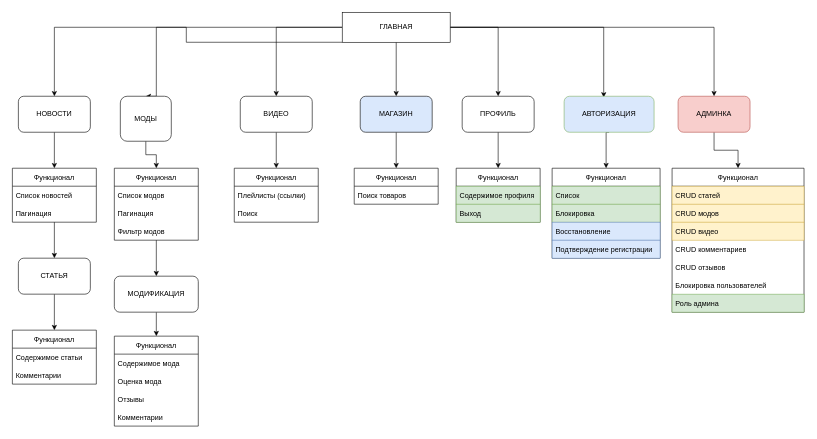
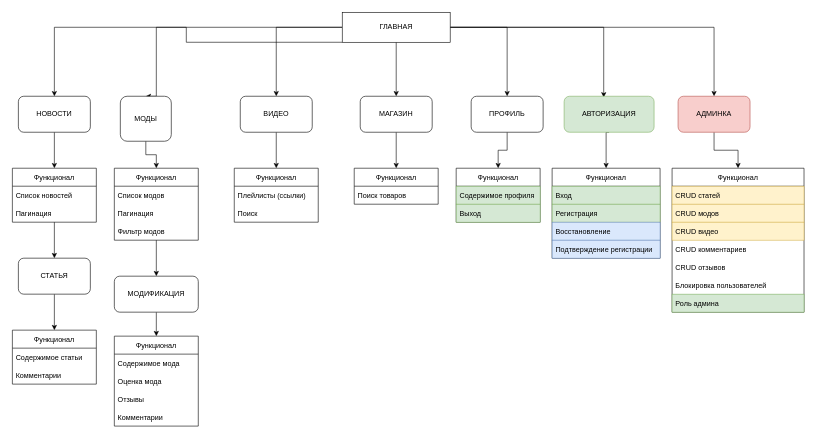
  <mxCell id="0" />
  <mxCell id="1" parent="0" />
  <mxCell id="2" style="edgeStyle=orthogonalEdgeStyle;rounded=0;orthogonalLoop=1;jettySize=auto;html=1;entryX=0.5;entryY=0;entryDx=0;entryDy=0;" parent="1" source="9" target="17" edge="1"><mxGeometry relative="1" as="geometry" /></mxCell>
  <mxCell id="3" style="edgeStyle=orthogonalEdgeStyle;rounded=0;orthogonalLoop=1;jettySize=auto;html=1;exitX=0;exitY=0.5;exitDx=0;exitDy=0;entryX=0.5;entryY=0;entryDx=0;entryDy=0;" parent="1" source="9" target="11" edge="1"><mxGeometry relative="1" as="geometry"><mxPoint x="170" y="110" as="targetPoint" /></mxGeometry></mxCell>
  <mxCell id="4" style="edgeStyle=orthogonalEdgeStyle;rounded=0;orthogonalLoop=1;jettySize=auto;html=1;exitX=0;exitY=1;exitDx=0;exitDy=0;entryX=0.5;entryY=0;entryDx=0;entryDy=0;" parent="1" source="9" target="13" edge="1"><mxGeometry relative="1" as="geometry"><Array as="points"><mxPoint x="310" y="45" /><mxPoint x="260" y="45" /><mxPoint x="260" y="160" /></Array></mxGeometry></mxCell>
  <mxCell id="5" style="edgeStyle=orthogonalEdgeStyle;rounded=0;orthogonalLoop=1;jettySize=auto;html=1;entryX=0.5;entryY=0;entryDx=0;entryDy=0;" parent="1" source="9" target="15" edge="1"><mxGeometry relative="1" as="geometry" /></mxCell>
  <mxCell id="6" style="edgeStyle=orthogonalEdgeStyle;rounded=0;orthogonalLoop=1;jettySize=auto;html=1;exitX=1;exitY=0.5;exitDx=0;exitDy=0;entryX=0.5;entryY=0;entryDx=0;entryDy=0;" parent="1" source="9" target="45" edge="1"><mxGeometry relative="1" as="geometry" /></mxCell>
  <mxCell id="7" style="edgeStyle=orthogonalEdgeStyle;rounded=0;orthogonalLoop=1;jettySize=auto;html=1;exitX=1;exitY=0.5;exitDx=0;exitDy=0;entryX=0.5;entryY=0;entryDx=0;entryDy=0;" parent="1" source="9" target="57" edge="1"><mxGeometry relative="1" as="geometry" /></mxCell>
  <mxCell id="8" style="edgeStyle=orthogonalEdgeStyle;rounded=0;orthogonalLoop=1;jettySize=auto;html=1;exitX=1;exitY=0.5;exitDx=0;exitDy=0;entryX=0.44;entryY=0.033;entryDx=0;entryDy=0;entryPerimeter=0;" edge="1" parent="1" source="9" target="47"><mxGeometry relative="1" as="geometry" /></mxCell>
  <mxCell id="9" value="&lt;div&gt;ГЛАВНАЯ&lt;/div&gt;" style="rounded=0;whiteSpace=wrap;html=1;" parent="1" vertex="1"><mxGeometry x="570" y="20" width="180" height="50" as="geometry" /></mxCell>
  <mxCell id="10" style="edgeStyle=orthogonalEdgeStyle;rounded=0;orthogonalLoop=1;jettySize=auto;html=1;exitX=0.5;exitY=1;exitDx=0;exitDy=0;entryX=0.5;entryY=0;entryDx=0;entryDy=0;" parent="1" source="11" target="19" edge="1"><mxGeometry relative="1" as="geometry" /></mxCell>
  <mxCell id="11" value="НОВОСТИ" style="rounded=1;whiteSpace=wrap;html=1;" parent="1" vertex="1"><mxGeometry x="30" y="160" width="120" height="60" as="geometry" /></mxCell>
  <mxCell id="12" style="edgeStyle=orthogonalEdgeStyle;rounded=0;orthogonalLoop=1;jettySize=auto;html=1;exitX=0.5;exitY=1;exitDx=0;exitDy=0;entryX=0.5;entryY=0;entryDx=0;entryDy=0;" parent="1" source="13" target="25" edge="1"><mxGeometry relative="1" as="geometry" /></mxCell>
  <mxCell id="13" value="МОДЫ" style="rounded=1;whiteSpace=wrap;html=1;" parent="1" vertex="1"><mxGeometry x="200" y="160" width="85" height="75" as="geometry" /></mxCell>
  <mxCell id="14" style="edgeStyle=orthogonalEdgeStyle;rounded=0;orthogonalLoop=1;jettySize=auto;html=1;exitX=0.5;exitY=1;exitDx=0;exitDy=0;entryX=0.5;entryY=0;entryDx=0;entryDy=0;" parent="1" source="15" target="41" edge="1"><mxGeometry relative="1" as="geometry" /></mxCell>
  <mxCell id="15" value="ВИДЕО" style="rounded=1;whiteSpace=wrap;html=1;" parent="1" vertex="1"><mxGeometry x="400" y="160" width="120" height="60" as="geometry" /></mxCell>
  <mxCell id="16" style="edgeStyle=orthogonalEdgeStyle;rounded=0;orthogonalLoop=1;jettySize=auto;html=1;exitX=0.5;exitY=1;exitDx=0;exitDy=0;entryX=0.5;entryY=0;entryDx=0;entryDy=0;" parent="1" source="17" target="29" edge="1"><mxGeometry relative="1" as="geometry" /></mxCell>
- <mxCell id="17" value="МАГАЗИН" style="rounded=1;whiteSpace=wrap;html=1;fillColor=#dae8fc;" parent="1" vertex="1"><mxGeometry x="600" y="160" width="120" height="60" as="geometry" /></mxCell>
+ <mxCell id="17" value="МАГАЗИН" style="rounded=1;whiteSpace=wrap;html=1;" parent="1" vertex="1"><mxGeometry x="600" y="160" width="120" height="60" as="geometry" /></mxCell>
  <mxCell id="18" style="edgeStyle=orthogonalEdgeStyle;rounded=0;orthogonalLoop=1;jettySize=auto;html=1;exitX=0.5;exitY=1;exitDx=0;exitDy=0;entryX=0.5;entryY=0;entryDx=0;entryDy=0;" parent="1" source="19" target="23" edge="1"><mxGeometry relative="1" as="geometry" /></mxCell>
  <mxCell id="19" value="Функционал" style="swimlane;fontStyle=0;childLayout=stackLayout;horizontal=1;startSize=30;horizontalStack=0;resizeParent=1;resizeParentMax=0;resizeLast=0;collapsible=1;marginBottom=0;" parent="1" vertex="1"><mxGeometry x="20" y="280" width="140" height="90" as="geometry" /></mxCell>
  <mxCell id="20" value="Список новостей" style="text;strokeColor=none;fillColor=none;align=left;verticalAlign=middle;spacingLeft=4;spacingRight=4;overflow=hidden;points=[[0,0.5],[1,0.5]];portConstraint=eastwest;rotatable=0;" parent="19" vertex="1"><mxGeometry y="30" width="140" height="30" as="geometry" /></mxCell>
  <mxCell id="21" value="Пагинация" style="text;strokeColor=none;fillColor=none;align=left;verticalAlign=middle;spacingLeft=4;spacingRight=4;overflow=hidden;points=[[0,0.5],[1,0.5]];portConstraint=eastwest;rotatable=0;" parent="19" vertex="1"><mxGeometry y="60" width="140" height="30" as="geometry" /></mxCell>
  <mxCell id="22" style="edgeStyle=orthogonalEdgeStyle;rounded=0;orthogonalLoop=1;jettySize=auto;html=1;exitX=0.5;exitY=1;exitDx=0;exitDy=0;entryX=0.5;entryY=0;entryDx=0;entryDy=0;" parent="1" source="23" target="33" edge="1"><mxGeometry relative="1" as="geometry" /></mxCell>
  <mxCell id="23" value="СТАТЬЯ" style="rounded=1;whiteSpace=wrap;html=1;" parent="1" vertex="1"><mxGeometry x="30" y="430" width="120" height="60" as="geometry" /></mxCell>
  <mxCell id="24" style="edgeStyle=orthogonalEdgeStyle;rounded=0;orthogonalLoop=1;jettySize=auto;html=1;exitX=0.5;exitY=1;exitDx=0;exitDy=0;entryX=0.5;entryY=0;entryDx=0;entryDy=0;" parent="1" source="25" target="32" edge="1"><mxGeometry relative="1" as="geometry" /></mxCell>
  <mxCell id="25" value="Функционал" style="swimlane;fontStyle=0;childLayout=stackLayout;horizontal=1;startSize=30;horizontalStack=0;resizeParent=1;resizeParentMax=0;resizeLast=0;collapsible=1;marginBottom=0;" parent="1" vertex="1"><mxGeometry x="190" y="280" width="140" height="120" as="geometry" /></mxCell>
  <mxCell id="26" value="Список модов" style="text;strokeColor=none;fillColor=none;align=left;verticalAlign=middle;spacingLeft=4;spacingRight=4;overflow=hidden;points=[[0,0.5],[1,0.5]];portConstraint=eastwest;rotatable=0;" parent="25" vertex="1"><mxGeometry y="30" width="140" height="30" as="geometry" /></mxCell>
  <mxCell id="27" value="Пагинация" style="text;strokeColor=none;fillColor=none;align=left;verticalAlign=middle;spacingLeft=4;spacingRight=4;overflow=hidden;points=[[0,0.5],[1,0.5]];portConstraint=eastwest;rotatable=0;" parent="25" vertex="1"><mxGeometry y="60" width="140" height="30" as="geometry" /></mxCell>
  <mxCell id="28" value="Фильтр модов" style="text;strokeColor=none;fillColor=none;align=left;verticalAlign=middle;spacingLeft=4;spacingRight=4;overflow=hidden;points=[[0,0.5],[1,0.5]];portConstraint=eastwest;rotatable=0;" parent="25" vertex="1"><mxGeometry y="90" width="140" height="30" as="geometry" /></mxCell>
  <mxCell id="29" value="Функционал" style="swimlane;fontStyle=0;childLayout=stackLayout;horizontal=1;startSize=30;horizontalStack=0;resizeParent=1;resizeParentMax=0;resizeLast=0;collapsible=1;marginBottom=0;" parent="1" vertex="1"><mxGeometry x="590" y="280" width="140" height="60" as="geometry" /></mxCell>
  <mxCell id="30" value="Поиск товаров" style="text;strokeColor=none;fillColor=none;align=left;verticalAlign=middle;spacingLeft=4;spacingRight=4;overflow=hidden;points=[[0,0.5],[1,0.5]];portConstraint=eastwest;rotatable=0;" parent="29" vertex="1"><mxGeometry y="30" width="140" height="30" as="geometry" /></mxCell>
  <mxCell id="31" style="edgeStyle=orthogonalEdgeStyle;rounded=0;orthogonalLoop=1;jettySize=auto;html=1;exitX=0.5;exitY=1;exitDx=0;exitDy=0;entryX=0.5;entryY=0;entryDx=0;entryDy=0;" parent="1" source="32" target="36" edge="1"><mxGeometry relative="1" as="geometry" /></mxCell>
  <mxCell id="32" value="МОДИФИКАЦИЯ" style="rounded=1;whiteSpace=wrap;html=1;" parent="1" vertex="1"><mxGeometry x="190" y="460" width="140" height="60" as="geometry" /></mxCell>
  <mxCell id="33" value="Функционал" style="swimlane;fontStyle=0;childLayout=stackLayout;horizontal=1;startSize=30;horizontalStack=0;resizeParent=1;resizeParentMax=0;resizeLast=0;collapsible=1;marginBottom=0;" parent="1" vertex="1"><mxGeometry x="20" y="550" width="140" height="90" as="geometry" /></mxCell>
  <mxCell id="34" value="Содержимое статьи" style="text;strokeColor=none;fillColor=none;align=left;verticalAlign=middle;spacingLeft=4;spacingRight=4;overflow=hidden;points=[[0,0.5],[1,0.5]];portConstraint=eastwest;rotatable=0;" parent="33" vertex="1"><mxGeometry y="30" width="140" height="30" as="geometry" /></mxCell>
  <mxCell id="35" value="Комментарии" style="text;strokeColor=none;fillColor=none;align=left;verticalAlign=middle;spacingLeft=4;spacingRight=4;overflow=hidden;points=[[0,0.5],[1,0.5]];portConstraint=eastwest;rotatable=0;" parent="33" vertex="1"><mxGeometry y="60" width="140" height="30" as="geometry" /></mxCell>
  <mxCell id="36" value="Функционал" style="swimlane;fontStyle=0;childLayout=stackLayout;horizontal=1;startSize=30;horizontalStack=0;resizeParent=1;resizeParentMax=0;resizeLast=0;collapsible=1;marginBottom=0;" parent="1" vertex="1"><mxGeometry x="190" y="560" width="140" height="150" as="geometry" /></mxCell>
  <mxCell id="37" value="Содержимое мода" style="text;strokeColor=none;fillColor=none;align=left;verticalAlign=middle;spacingLeft=4;spacingRight=4;overflow=hidden;points=[[0,0.5],[1,0.5]];portConstraint=eastwest;rotatable=0;" parent="36" vertex="1"><mxGeometry y="30" width="140" height="30" as="geometry" /></mxCell>
  <mxCell id="38" value="Оценка мода" style="text;strokeColor=none;fillColor=none;align=left;verticalAlign=middle;spacingLeft=4;spacingRight=4;overflow=hidden;points=[[0,0.5],[1,0.5]];portConstraint=eastwest;rotatable=0;" parent="36" vertex="1"><mxGeometry y="60" width="140" height="30" as="geometry" /></mxCell>
  <mxCell id="39" value="Отзывы" style="text;strokeColor=none;fillColor=none;align=left;verticalAlign=middle;spacingLeft=4;spacingRight=4;overflow=hidden;points=[[0,0.5],[1,0.5]];portConstraint=eastwest;rotatable=0;" parent="36" vertex="1"><mxGeometry y="90" width="140" height="30" as="geometry" /></mxCell>
  <mxCell id="40" value="Комментарии" style="text;strokeColor=none;fillColor=none;align=left;verticalAlign=middle;spacingLeft=4;spacingRight=4;overflow=hidden;points=[[0,0.5],[1,0.5]];portConstraint=eastwest;rotatable=0;" parent="36" vertex="1"><mxGeometry y="120" width="140" height="30" as="geometry" /></mxCell>
  <mxCell id="41" value="Функционал" style="swimlane;fontStyle=0;childLayout=stackLayout;horizontal=1;startSize=30;horizontalStack=0;resizeParent=1;resizeParentMax=0;resizeLast=0;collapsible=1;marginBottom=0;" parent="1" vertex="1"><mxGeometry x="390" y="280" width="140" height="90" as="geometry"><mxRectangle x="410" y="320" width="100" height="30" as="alternateBounds" /></mxGeometry></mxCell>
  <mxCell id="42" value="Плейлисты (ссылки)" style="text;strokeColor=none;fillColor=none;align=left;verticalAlign=middle;spacingLeft=4;spacingRight=4;overflow=hidden;points=[[0,0.5],[1,0.5]];portConstraint=eastwest;rotatable=0;" parent="41" vertex="1"><mxGeometry y="30" width="140" height="30" as="geometry" /></mxCell>
  <mxCell id="43" value="Поиск" style="text;strokeColor=none;fillColor=none;align=left;verticalAlign=middle;spacingLeft=4;spacingRight=4;overflow=hidden;points=[[0,0.5],[1,0.5]];portConstraint=eastwest;rotatable=0;" parent="41" vertex="1"><mxGeometry y="60" width="140" height="30" as="geometry" /></mxCell>
  <mxCell id="44" value="" style="edgeStyle=orthogonalEdgeStyle;rounded=0;orthogonalLoop=1;jettySize=auto;html=1;entryX=0.5;entryY=0;entryDx=0;entryDy=0;" parent="1" source="45" target="53" edge="1"><mxGeometry relative="1" as="geometry" /></mxCell>
- <mxCell id="45" value="ПРОФИЛЬ" style="rounded=1;whiteSpace=wrap;html=1;" parent="1" vertex="1"><mxGeometry x="770" y="160" width="120" height="60" as="geometry" /></mxCell>
+ <mxCell id="45" value="ПРОФИЛЬ" style="rounded=1;whiteSpace=wrap;html=1;" parent="1" vertex="1"><mxGeometry x="785" y="160" width="120" height="60" as="geometry" /></mxCell>
  <mxCell id="46" style="edgeStyle=orthogonalEdgeStyle;rounded=0;orthogonalLoop=1;jettySize=auto;html=1;exitX=0.5;exitY=1;exitDx=0;exitDy=0;entryX=0.5;entryY=0;entryDx=0;entryDy=0;" parent="1" source="47" target="48" edge="1"><mxGeometry relative="1" as="geometry"><Array as="points"><mxPoint x="1010" y="220" /></Array></mxGeometry></mxCell>
- <mxCell id="47" value="АВТОРИЗАЦИЯ" style="rounded=1;whiteSpace=wrap;html=1;fillColor=#dae8fc;strokeColor=#82b366;" parent="1" vertex="1"><mxGeometry x="940" y="160" width="150" height="60" as="geometry" /></mxCell>
+ <mxCell id="47" value="АВТОРИЗАЦИЯ" style="rounded=1;whiteSpace=wrap;html=1;fillColor=#d5e8d4;strokeColor=#82b366;" parent="1" vertex="1"><mxGeometry x="940" y="160" width="150" height="60" as="geometry" /></mxCell>
  <mxCell id="48" value="Функционал" style="swimlane;fontStyle=0;childLayout=stackLayout;horizontal=1;startSize=30;horizontalStack=0;resizeParent=1;resizeParentMax=0;resizeLast=0;collapsible=1;marginBottom=0;" parent="1" vertex="1"><mxGeometry x="920" y="280" width="180" height="150" as="geometry" /></mxCell>
- <mxCell id="49" value="Список" style="text;strokeColor=#82b366;fillColor=#d5e8d4;align=left;verticalAlign=middle;spacingLeft=4;spacingRight=4;overflow=hidden;points=[[0,0.5],[1,0.5]];portConstraint=eastwest;rotatable=0;" parent="48" vertex="1"><mxGeometry y="30" width="180" height="30" as="geometry" /></mxCell>
- <mxCell id="50" value="Блокировка" style="text;strokeColor=#82b366;fillColor=#d5e8d4;align=left;verticalAlign=middle;spacingLeft=4;spacingRight=4;overflow=hidden;points=[[0,0.5],[1,0.5]];portConstraint=eastwest;rotatable=0;" parent="48" vertex="1"><mxGeometry y="60" width="180" height="30" as="geometry" /></mxCell>
+ <mxCell id="49" value="Вход" style="text;strokeColor=#82b366;fillColor=#d5e8d4;align=left;verticalAlign=middle;spacingLeft=4;spacingRight=4;overflow=hidden;points=[[0,0.5],[1,0.5]];portConstraint=eastwest;rotatable=0;" parent="48" vertex="1"><mxGeometry y="30" width="180" height="30" as="geometry" /></mxCell>
+ <mxCell id="50" value="Регистрация" style="text;strokeColor=#82b366;fillColor=#d5e8d4;align=left;verticalAlign=middle;spacingLeft=4;spacingRight=4;overflow=hidden;points=[[0,0.5],[1,0.5]];portConstraint=eastwest;rotatable=0;" parent="48" vertex="1"><mxGeometry y="60" width="180" height="30" as="geometry" /></mxCell>
  <mxCell id="51" value="Восстановление" style="text;strokeColor=#6c8ebf;fillColor=#dae8fc;align=left;verticalAlign=middle;spacingLeft=4;spacingRight=4;overflow=hidden;points=[[0,0.5],[1,0.5]];portConstraint=eastwest;rotatable=0;" vertex="1" parent="48"><mxGeometry y="90" width="180" height="30" as="geometry" /></mxCell>
  <mxCell id="52" value="Подтверждение регистрации" style="text;strokeColor=#6c8ebf;fillColor=#dae8fc;align=left;verticalAlign=middle;spacingLeft=4;spacingRight=4;overflow=hidden;points=[[0,0.5],[1,0.5]];portConstraint=eastwest;rotatable=0;" parent="48" vertex="1"><mxGeometry y="120" width="180" height="30" as="geometry" /></mxCell>
  <mxCell id="53" value="Функционал" style="swimlane;fontStyle=0;childLayout=stackLayout;horizontal=1;startSize=30;horizontalStack=0;resizeParent=1;resizeParentMax=0;resizeLast=0;collapsible=1;marginBottom=0;" parent="1" vertex="1"><mxGeometry x="760" y="280" width="140" height="90" as="geometry" /></mxCell>
  <mxCell id="54" value="Содержимое профиля" style="text;strokeColor=#82b366;fillColor=#d5e8d4;align=left;verticalAlign=middle;spacingLeft=4;spacingRight=4;overflow=hidden;points=[[0,0.5],[1,0.5]];portConstraint=eastwest;rotatable=0;" parent="53" vertex="1"><mxGeometry y="30" width="140" height="30" as="geometry" /></mxCell>
  <mxCell id="55" value="Выход" style="text;strokeColor=#82b366;fillColor=#d5e8d4;align=left;verticalAlign=middle;spacingLeft=4;spacingRight=4;overflow=hidden;points=[[0,0.5],[1,0.5]];portConstraint=eastwest;rotatable=0;" parent="53" vertex="1"><mxGeometry y="60" width="140" height="30" as="geometry" /></mxCell>
  <mxCell id="56" style="edgeStyle=orthogonalEdgeStyle;rounded=0;orthogonalLoop=1;jettySize=auto;html=1;exitX=0.5;exitY=1;exitDx=0;exitDy=0;entryX=0.5;entryY=0;entryDx=0;entryDy=0;" parent="1" source="57" target="58" edge="1"><mxGeometry relative="1" as="geometry" /></mxCell>
  <mxCell id="57" value="АДМИНКА" style="rounded=1;whiteSpace=wrap;html=1;fillColor=#f8cecc;strokeColor=#b85450;" parent="1" vertex="1"><mxGeometry x="1130" y="160" width="120" height="60" as="geometry" /></mxCell>
  <mxCell id="58" value="Функционал" style="swimlane;fontStyle=0;childLayout=stackLayout;horizontal=1;startSize=30;horizontalStack=0;resizeParent=1;resizeParentMax=0;resizeLast=0;collapsible=1;marginBottom=0;" parent="1" vertex="1"><mxGeometry x="1120" y="280" width="220" height="240" as="geometry" /></mxCell>
  <mxCell id="59" value="CRUD статей" style="text;strokeColor=#d6b656;fillColor=#fff2cc;align=left;verticalAlign=middle;spacingLeft=4;spacingRight=4;overflow=hidden;points=[[0,0.5],[1,0.5]];portConstraint=eastwest;rotatable=0;" parent="58" vertex="1"><mxGeometry y="30" width="220" height="30" as="geometry" /></mxCell>
  <mxCell id="60" value="CRUD модов" style="text;strokeColor=#d6b656;fillColor=#fff2cc;align=left;verticalAlign=middle;spacingLeft=4;spacingRight=4;overflow=hidden;points=[[0,0.5],[1,0.5]];portConstraint=eastwest;rotatable=0;" parent="58" vertex="1"><mxGeometry y="60" width="220" height="30" as="geometry" /></mxCell>
  <mxCell id="61" value="CRUD видео" style="text;strokeColor=#d6b656;fillColor=#fff2cc;align=left;verticalAlign=middle;spacingLeft=4;spacingRight=4;overflow=hidden;points=[[0,0.5],[1,0.5]];portConstraint=eastwest;rotatable=0;" parent="58" vertex="1"><mxGeometry y="90" width="220" height="30" as="geometry" /></mxCell>
  <mxCell id="62" value="CRUD комментариев" style="text;align=left;verticalAlign=middle;spacingLeft=4;spacingRight=4;overflow=hidden;points=[[0,0.5],[1,0.5]];portConstraint=eastwest;rotatable=0;" parent="58" vertex="1"><mxGeometry y="120" width="220" height="30" as="geometry" /></mxCell>
  <mxCell id="63" value="CRUD отзывов" style="text;strokeColor=none;fillColor=none;align=left;verticalAlign=middle;spacingLeft=4;spacingRight=4;overflow=hidden;points=[[0,0.5],[1,0.5]];portConstraint=eastwest;rotatable=0;" parent="58" vertex="1"><mxGeometry y="150" width="220" height="30" as="geometry" /></mxCell>
  <mxCell id="64" value="Блокировка пользователей" style="text;strokeColor=none;fillColor=none;align=left;verticalAlign=middle;spacingLeft=4;spacingRight=4;overflow=hidden;points=[[0,0.5],[1,0.5]];portConstraint=eastwest;rotatable=0;" vertex="1" parent="58"><mxGeometry y="180" width="220" height="30" as="geometry" /></mxCell>
  <mxCell id="65" value="Роль админа" style="text;strokeColor=#82b366;fillColor=#d5e8d4;align=left;verticalAlign=middle;spacingLeft=4;spacingRight=4;overflow=hidden;points=[[0,0.5],[1,0.5]];portConstraint=eastwest;rotatable=0;" parent="58" vertex="1"><mxGeometry y="210" width="220" height="30" as="geometry" /></mxCell>
